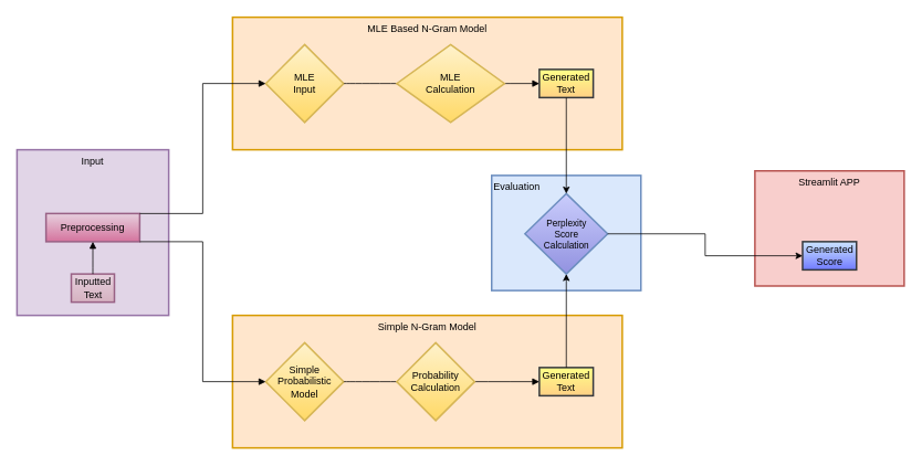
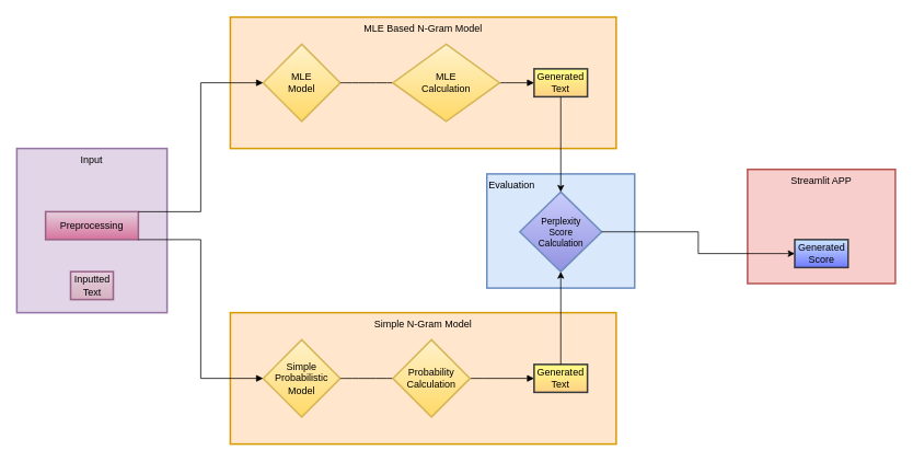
  <mxCell id="0" />
  <mxCell id="1" parent="0" />
  <mxCell id="2" value="Simple N-Gram Model" style="whiteSpace=wrap;strokeWidth=2;verticalAlign=top;rounded=0;fillColor=#ffe6cc;strokeColor=#d79b00;" parent="1" vertex="1"><mxGeometry x="280" y="380" width="470" height="160" as="geometry" /></mxCell>
  <mxCell id="3" value="Simple Probabilistic Model" style="rhombus;strokeWidth=2;whiteSpace=wrap;rounded=0;fillColor=#fff2cc;strokeColor=#d6b656;gradientColor=#ffd966;" parent="1" vertex="1"><mxGeometry x="320" y="413" width="94" height="94" as="geometry" /></mxCell>
  <mxCell id="4" value="Generated Text" style="rounded=0;absoluteArcSize=1;arcSize=14;whiteSpace=wrap;strokeWidth=2;fillColor=#ffff88;strokeColor=#36393d;fillStyle=auto;gradientColor=#FFD085;gradientDirection=south;" parent="1" vertex="1"><mxGeometry x="650" y="443" width="65" height="34" as="geometry" /></mxCell>
  <mxCell id="5" value="Input" style="whiteSpace=wrap;strokeWidth=2;verticalAlign=top;rounded=0;shadow=0;glass=0;fillColor=#e1d5e7;strokeColor=#9673a6;" parent="1" vertex="1"><mxGeometry x="20" y="180" width="183" height="200" as="geometry" /></mxCell>
  <mxCell id="6" value="Preprocessing" style="whiteSpace=wrap;strokeWidth=2;rounded=0;shadow=0;glass=0;fillColor=#e6d0de;strokeColor=#996185;gradientColor=#d5739d;" parent="1" vertex="1"><mxGeometry x="55" y="257" width="113" height="34" as="geometry" /></mxCell>
  <mxCell id="7" value="Inputted Text" style="rounded=0;absoluteArcSize=1;arcSize=14;whiteSpace=wrap;strokeWidth=2;fillColor=#e6d0de;gradientColor=#D5B1C0;strokeColor=#996185;" parent="1" vertex="1"><mxGeometry x="85.5" y="330" width="52" height="34" as="geometry" /></mxCell>
- <mxCell id="8" value="" style="curved=1;startArrow=none;endArrow=block;entryX=0.5;entryY=1;entryDx=0;entryDy=0;exitX=0.5;exitY=0;exitDx=0;exitDy=0;rounded=0;" parent="1" source="7" target="6" edge="1"><mxGeometry relative="1" as="geometry"><Array as="points" /><mxPoint x="111" y="330" as="sourcePoint" /></mxGeometry></mxCell>
  <mxCell id="9" value="" style="startArrow=none;endArrow=block;entryX=0;entryY=0.5;entryDx=0;entryDy=0;exitX=1;exitY=1;exitDx=0;exitDy=0;rounded=0;edgeStyle=elbowEdgeStyle;shadow=0;" parent="1" source="6" target="3" edge="1"><mxGeometry relative="1" as="geometry"><mxPoint x="180" y="310" as="sourcePoint" /></mxGeometry></mxCell>
  <mxCell id="10" value="" style="curved=1;startArrow=none;endArrow=block;exitX=1;exitY=0.5;entryX=0;entryY=0.5;exitDx=0;exitDy=0;entryDx=0;entryDy=0;rounded=0;" parent="1" source="3" target="4" edge="1"><mxGeometry relative="1" as="geometry"><Array as="points" /></mxGeometry></mxCell>
  <mxCell id="11" value="Probability Calculation" style="rhombus;strokeWidth=2;whiteSpace=wrap;rounded=0;fillColor=#fff2cc;strokeColor=#d6b656;gradientColor=#ffd966;" vertex="1" parent="1"><mxGeometry x="478" y="413" width="94" height="94" as="geometry" /></mxCell>
  <mxCell id="12" value="MLE Based N-Gram Model" style="whiteSpace=wrap;strokeWidth=2;verticalAlign=top;rounded=0;fillColor=#ffe6cc;strokeColor=#d79b00;" vertex="1" parent="1"><mxGeometry x="280" y="20" width="470" height="160" as="geometry" /></mxCell>
- <mxCell id="13" value="MLE &#10;Input" style="rhombus;strokeWidth=2;whiteSpace=wrap;rounded=0;fillColor=#fff2cc;strokeColor=#d6b656;gradientColor=#ffd966;" vertex="1" parent="1"><mxGeometry x="320" y="53" width="94" height="94" as="geometry" /></mxCell>
+ <mxCell id="13" value="MLE &#10;Model" style="rhombus;strokeWidth=2;whiteSpace=wrap;rounded=0;fillColor=#fff2cc;strokeColor=#d6b656;gradientColor=#ffd966;" vertex="1" parent="1"><mxGeometry x="320" y="53" width="94" height="94" as="geometry" /></mxCell>
  <mxCell id="14" value="Generated Text" style="rounded=0;absoluteArcSize=1;arcSize=14;whiteSpace=wrap;strokeWidth=2;fillColor=#ffff88;strokeColor=#36393d;fillStyle=auto;gradientColor=#ffd085;gradientDirection=south;" vertex="1" parent="1"><mxGeometry x="650" y="83" width="65" height="34" as="geometry" /></mxCell>
  <mxCell id="15" value="" style="curved=1;startArrow=none;endArrow=block;exitX=1;exitY=0.5;entryX=0;entryY=0.5;exitDx=0;exitDy=0;entryDx=0;entryDy=0;rounded=0;" edge="1" parent="1" source="13" target="14"><mxGeometry relative="1" as="geometry"><Array as="points" /></mxGeometry></mxCell>
  <mxCell id="16" value="MLE &#10;Calculation" style="rhombus;strokeWidth=2;whiteSpace=wrap;rounded=0;fillColor=#fff2cc;strokeColor=#d6b656;gradientColor=#ffd966;" vertex="1" parent="1"><mxGeometry x="478" y="53" width="130" height="94" as="geometry" /></mxCell>
  <mxCell id="17" value="" style="startArrow=none;endArrow=block;entryX=0;entryY=0.5;entryDx=0;entryDy=0;exitX=1;exitY=0;exitDx=0;exitDy=0;rounded=0;edgeStyle=elbowEdgeStyle;shadow=0;" edge="1" parent="1" source="6" target="13"><mxGeometry relative="1" as="geometry"><mxPoint x="178" y="301" as="sourcePoint" /><mxPoint x="330" y="437" as="targetPoint" /></mxGeometry></mxCell>
  <mxCell id="18" value="Evaluation" style="whiteSpace=wrap;strokeWidth=2;verticalAlign=top;rounded=0;align=left;fillColor=#dae8fc;strokeColor=#6c8ebf;" vertex="1" parent="1"><mxGeometry x="592.5" y="211" width="180" height="139" as="geometry" /></mxCell>
  <mxCell id="19" value="Perplexity &#10;Score &#10;Calculation" style="rhombus;strokeWidth=2;whiteSpace=wrap;rounded=0;fontSize=11;fillColor=#CACDFC;gradientColor=#9292E0;strokeColor=#6c8ebf;" vertex="1" parent="1"><mxGeometry x="632.63" y="233" width="99.75" height="97" as="geometry" /></mxCell>
  <mxCell id="20" style="edgeStyle=orthogonalEdgeStyle;orthogonalLoop=1;jettySize=auto;html=1;exitX=0.5;exitY=1;exitDx=0;exitDy=0;entryX=0.5;entryY=0;entryDx=0;entryDy=0;rounded=0;" edge="1" parent="1" source="14" target="19"><mxGeometry relative="1" as="geometry" /></mxCell>
  <mxCell id="21" style="edgeStyle=orthogonalEdgeStyle;orthogonalLoop=1;jettySize=auto;html=1;exitX=0.5;exitY=0;exitDx=0;exitDy=0;entryX=0.5;entryY=1;entryDx=0;entryDy=0;rounded=0;" edge="1" parent="1" source="4" target="19"><mxGeometry relative="1" as="geometry" /></mxCell>
  <mxCell id="22" value="Streamlit APP" style="whiteSpace=wrap;strokeWidth=2;verticalAlign=top;rounded=0;align=center;fillColor=#f8cecc;strokeColor=#b85450;" vertex="1" parent="1"><mxGeometry x="910" y="205.5" width="180" height="139" as="geometry" /></mxCell>
  <mxCell id="23" value="Generated Score" style="rounded=0;absoluteArcSize=1;arcSize=14;whiteSpace=wrap;strokeWidth=2;fillColor=#cce5ff;strokeColor=#36393d;gradientColor=#707aff;" vertex="1" parent="1"><mxGeometry x="967.5" y="291" width="65" height="34" as="geometry" /></mxCell>
  <mxCell id="24" style="edgeStyle=orthogonalEdgeStyle;orthogonalLoop=1;jettySize=auto;html=1;exitX=1;exitY=0.5;exitDx=0;exitDy=0;entryX=0;entryY=0.5;entryDx=0;entryDy=0;rounded=0;" edge="1" parent="1" source="19" target="23"><mxGeometry relative="1" as="geometry" /></mxCell>
